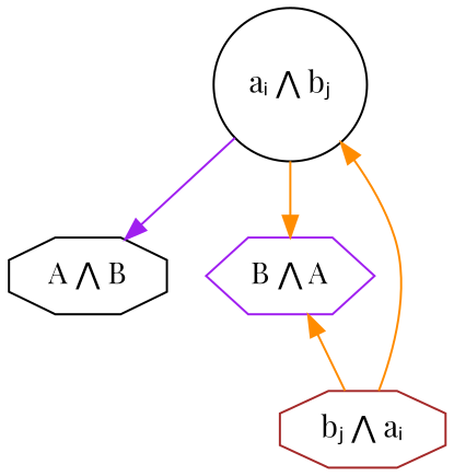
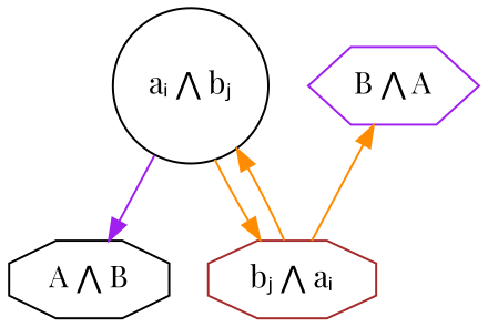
  digraph {
    fontname="Playfair Display"
    node [color=black fontname="Playfair Display" shape=octagon]
    edge [color=darkorange fontname="Playfair Display"]
    n1 [label="A ⋀ B"]
    n2 [label="aᵢ ⋀ bⱼ" shape=circle]
    n3 [color=brown label="bⱼ ⋀ aᵢ"]
    n4 [color=purple label="B ⋀ A" shape=hexagon]
    n2 -> n1 [color=purple]
-   n2 -> n4
+   n2 -> n3
    n3 -> n2
    n4 -> n3 [dir=back]
  }
